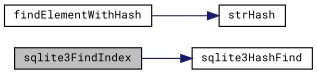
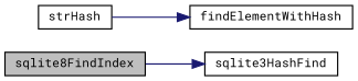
  digraph {
    fontname="Roboto Mono"
    rankdir=LR
    node [color=black fillcolor=white fontname="Roboto Mono" fontsize=10 shape=record style=filled]
    edge [color=midnightblue fontname="Roboto Mono" fontsize=10 labelfontname=FreeSans labelfontsize=10 style=solid]
-   n1 [fillcolor=grey75 fontcolor=black height=0.2 label=sqlite3FindIndex width=0.4]
+   n1 [fillcolor=grey75 fontcolor=black height=0.2 label=sqlite8FindIndex width=0.4]
    n2 [height=0.2 label=sqlite3HashFind width=0.4]
    n3 [height=0.2 label=findElementWithHash width=0.4]
    n4 [height=0.2 label=strHash width=0.4]
    n1 -> n2
-   n3 -> n4
+   n4 -> n3
  }
